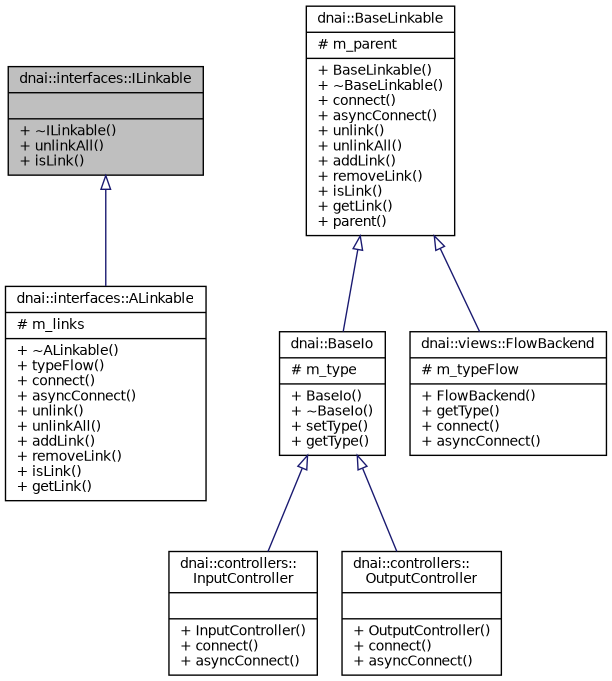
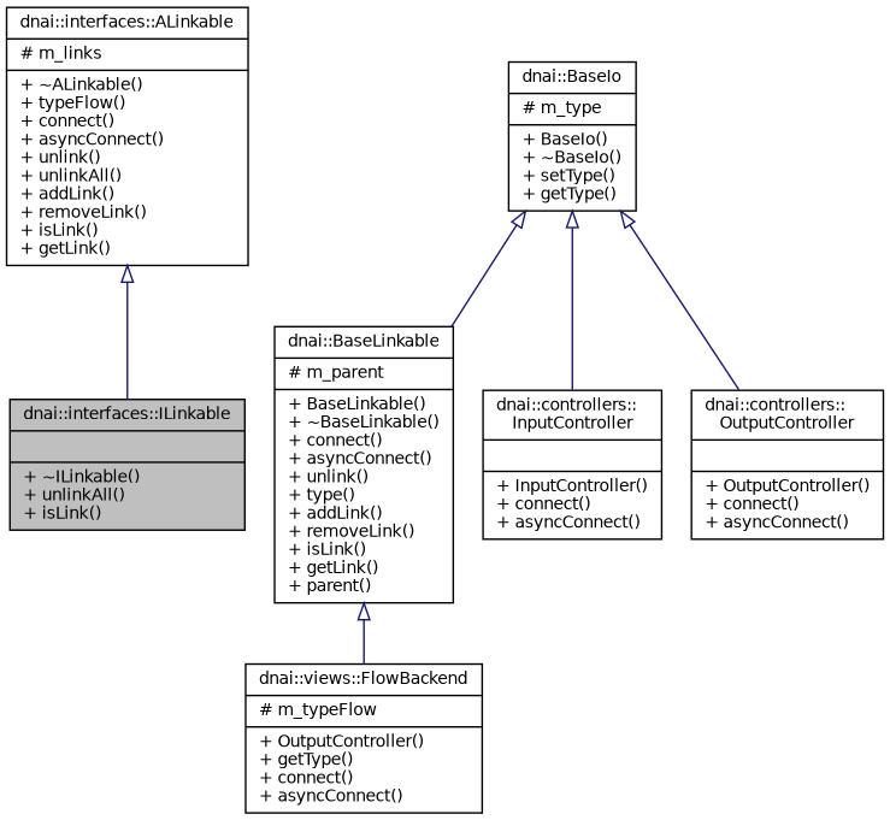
  digraph {
    node [color=black fillcolor=white fontname=Helvetica fontsize=10 shape=record style=filled]
    edge [arrowtail=onormal color=midnightblue dir=back fontname=Helvetica fontsize=10 labelfontname=Helvetica labelfontsize=10 style=solid]
    n1 [fillcolor=grey75 fontcolor=black height=0.2 label="{dnai::interfaces::ILinkable\n||+ ~ILinkable()\l+ unlinkAll()\l+ isLink()\l}" width=0.4]
    n2 [height=0.2 label="{dnai::interfaces::ALinkable\n|# m_links\l|+ ~ALinkable()\l+ typeFlow()\l+ connect()\l+ asyncConnect()\l+ unlink()\l+ unlinkAll()\l+ addLink()\l+ removeLink()\l+ isLink()\l+ getLink()\l}" width=0.4]
-   n3 [height=0.2 label="{dnai::BaseLinkable\n|# m_parent\l|+ BaseLinkable()\l+ ~BaseLinkable()\l+ connect()\l+ asyncConnect()\l+ unlink()\l+ unlinkAll()\l+ addLink()\l+ removeLink()\l+ isLink()\l+ getLink()\l+ parent()\l}" width=0.4]
+   n3 [height=0.2 label="{dnai::BaseLinkable\n|# m_parent\l|+ BaseLinkable()\l+ ~BaseLinkable()\l+ connect()\l+ asyncConnect()\l+ unlink()\l+ type()\l+ addLink()\l+ removeLink()\l+ isLink()\l+ getLink()\l+ parent()\l}" width=0.4]
    n4 [height=0.2 label="{dnai::BaseIo\n|# m_type\l|+ BaseIo()\l+ ~BaseIo()\l+ setType()\l+ getType()\l}" width=0.4]
-   n5 [height=0.2 label="{dnai::views::FlowBackend\n|# m_typeFlow\l|+ FlowBackend()\l+ getType()\l+ connect()\l+ asyncConnect()\l}" width=0.4]
+   n5 [height=0.2 label="{dnai::views::FlowBackend\n|# m_typeFlow\l|+ OutputController()\l+ getType()\l+ connect()\l+ asyncConnect()\l}" width=0.4]
    n6 [height=0.2 label="{dnai::controllers::\lInputController\n||+ InputController()\l+ connect()\l+ asyncConnect()\l}" width=0.4]
    n7 [height=0.2 label="{dnai::controllers::\lOutputController\n||+ OutputController()\l+ connect()\l+ asyncConnect()\l}" width=0.4]
-   n1 -> n2
-   n3 -> n4
+   n2 -> n1
+   n4 -> n3
    n3 -> n5
    n4 -> n6
    n4 -> n7
  }
